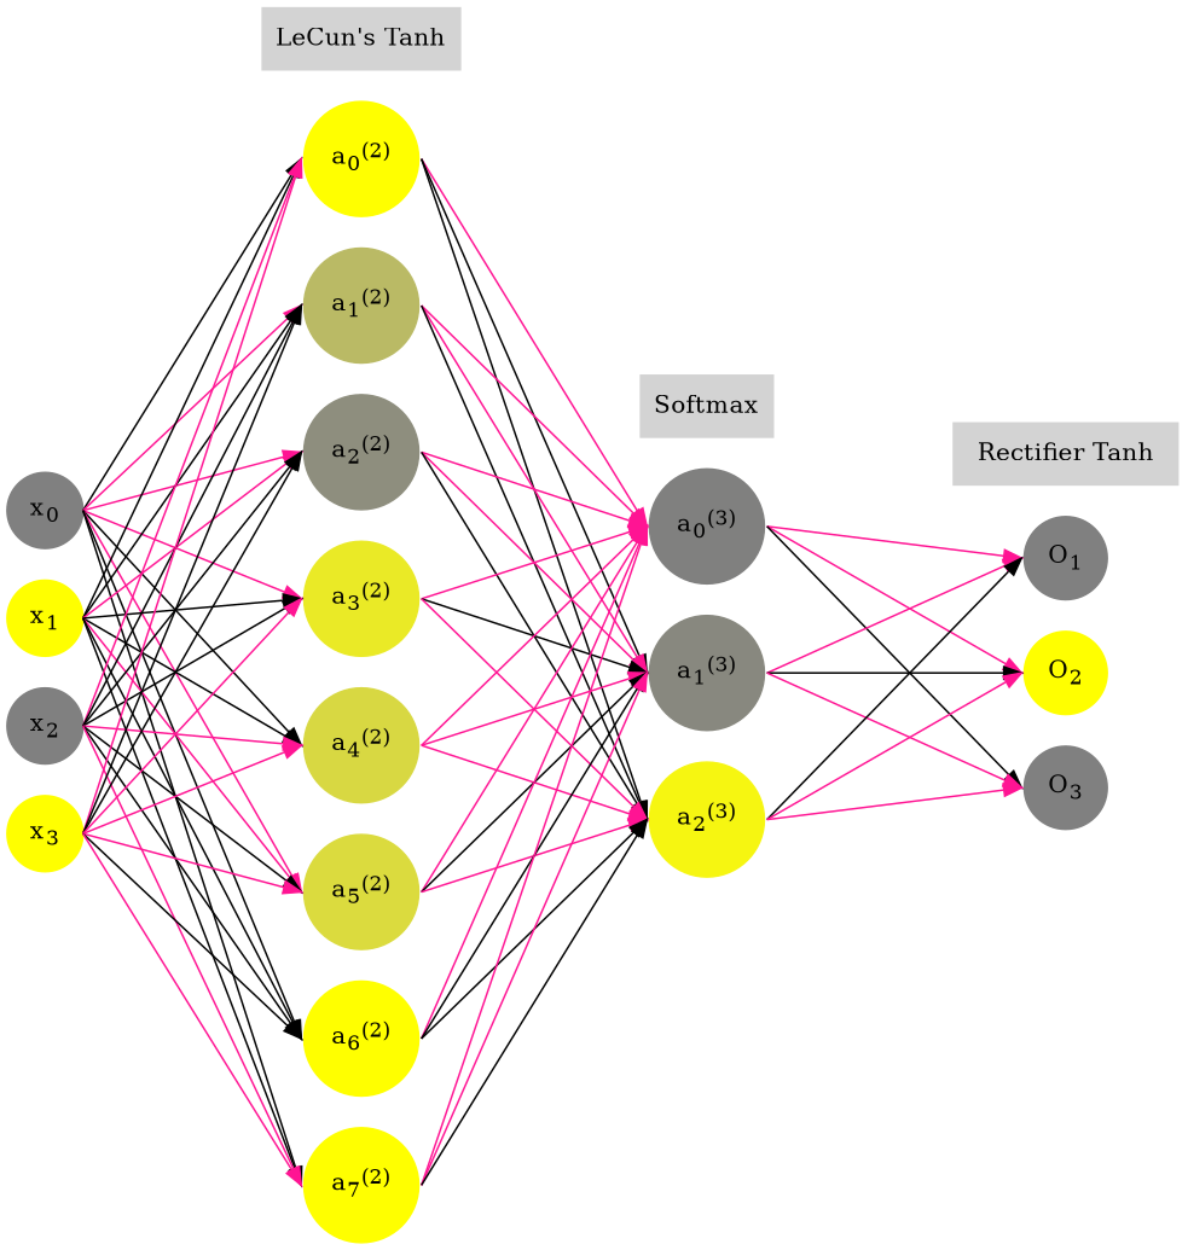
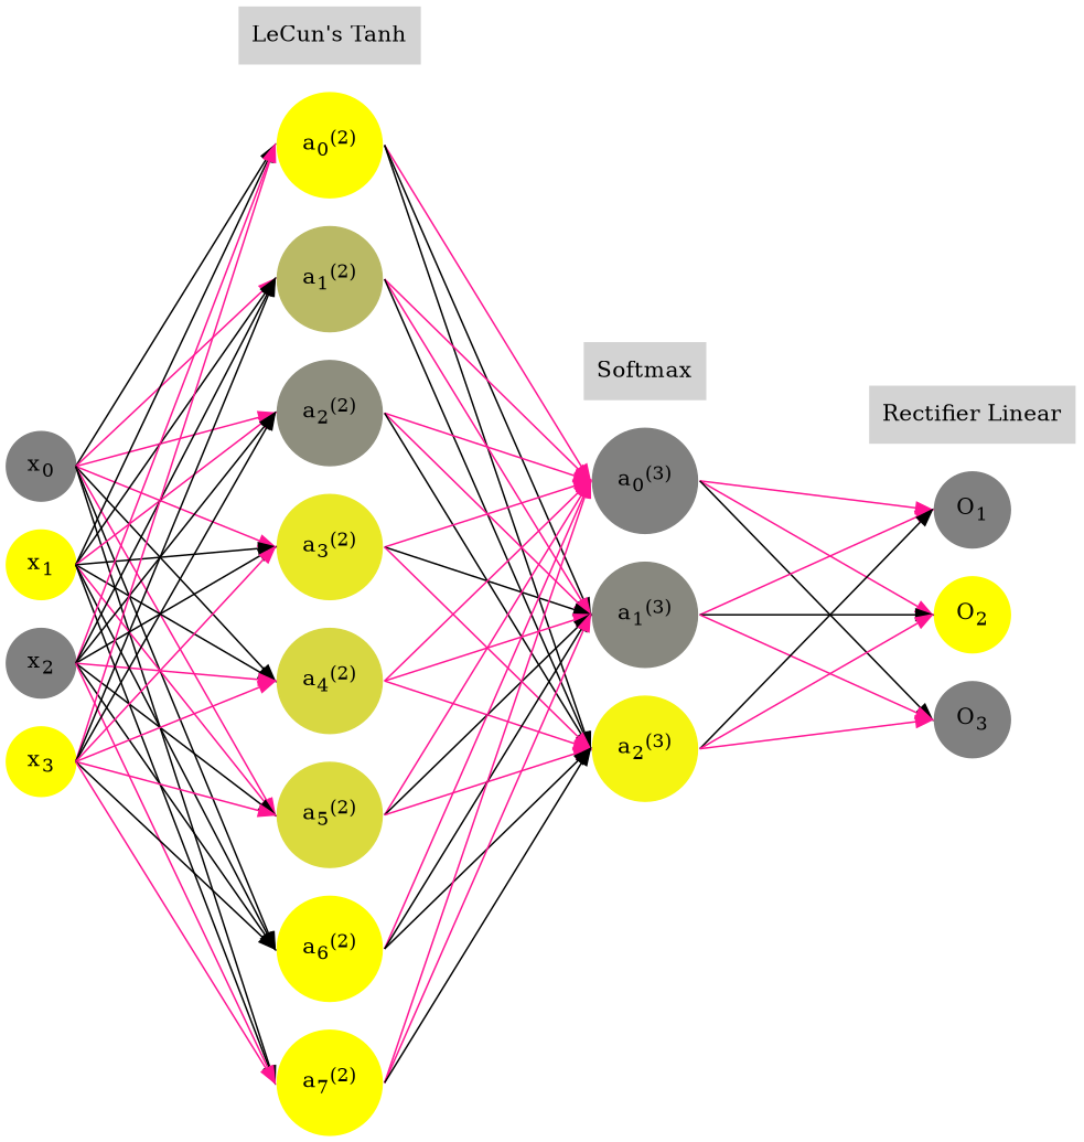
  digraph {
    rankdir=LR
    ranksep=1.4
    splines=false
    node [color="0.1667, 0.0, 0.5" fillcolor="0.1667, 0.0, 0.5" shape=circle style=filled]
    edge [headport=w style=solid tailport=e color=deeppink]
    n1 [label=<x<sub>0</sub>>]
    n2 [color="0.1667, 1.0, 1.0" fillcolor="0.1667, 1.0, 1.0" label=<x<sub>1</sub>>]
    n3 [label=<x<sub>2</sub>>]
    n4 [color="0.1667, 1.0, 1.0" fillcolor="0.1667, 1.0, 1.0" label=<x<sub>3</sub>>]
    n5 [color="0.1667, 1.703946, 1.351973" fillcolor="0.1667, 1.703946, 1.351973" label=<a<sub>0</sub><sup>(2)</sup>>]
    n6 [color="0.1667, 0.458793, 0.729397" fillcolor="0.1667, 0.458793, 0.729397" label=<a<sub>1</sub><sup>(2)</sup>>]
    n7 [color="0.1667, 0.111978, 0.555989" fillcolor="0.1667, 0.111978, 0.555989" label=<a<sub>2</sub><sup>(2)</sup>>]
    n8 [color="0.1667, 0.834191, 0.917096" fillcolor="0.1667, 0.834191, 0.917096" label=<a<sub>3</sub><sup>(2)</sup>>]
    n9 [color="0.1667, 0.691508, 0.845754" fillcolor="0.1667, 0.691508, 0.845754" label=<a<sub>4</sub><sup>(2)</sup>>]
    n10 [color="0.1667, 0.712886, 0.856443" fillcolor="0.1667, 0.712886, 0.856443" label=<a<sub>5</sub><sup>(2)</sup>>]
    n11 [color="0.1667, 1.641534, 1.320767" fillcolor="0.1667, 1.641534, 1.320767" label=<a<sub>6</sub><sup>(2)</sup>>]
    n12 [color="0.1667, 1.187877, 1.093938" fillcolor="0.1667, 1.187877, 1.093938" label=<a<sub>7</sub><sup>(2)</sup>>]
    n13 [color="0.1667, 0.000526, 0.500263" fillcolor="0.1667, 0.000526, 0.500263" label=<a<sub>0</sub><sup>(3)</sup>>]
    n14 [color="0.1667, 0.069781, 0.534891" fillcolor="0.1667, 0.069781, 0.534891" label=<a<sub>1</sub><sup>(3)</sup>>]
    n15 [color="0.1667, 0.929693, 0.964846" fillcolor="0.1667, 0.929693, 0.964846" label=<a<sub>2</sub><sup>(3)</sup>>]
    n16 [label=<O<sub>1</sub>>]
    n17 [color="0.1667, 1.0, 1.0" fillcolor="0.1667, 1.0, 1.0" label=<O<sub>2</sub>>]
    n18 [label=<O<sub>3</sub>>]
    n19 [label="LeCun's Tanh" shape=plaintext fillcolor=lightgrey color=purple]
    n20 [label=Softmax shape=plaintext fillcolor=lightgrey color=gray40]
-   n21 [label="Rectifier Tanh" shape=plaintext fillcolor=lightgrey color=purple]
+   n21 [label="Rectifier Linear" shape=plaintext fillcolor=lightgrey color=purple]
    subgraph sub_1 {
      n1
    }
    subgraph sub_2 {
      n2
    }
    subgraph sub_3 {
      n3
    }
    subgraph sub_4 {
      n4
    }
    subgraph sub_5 {
      n5
    }
    subgraph sub_6 {
      n6
    }
    subgraph sub_7 {
      n7
    }
    subgraph sub_8 {
      n8
    }
    subgraph sub_9 {
      n9
    }
    subgraph sub_10 {
      n10
    }
    subgraph sub_11 {
      n11
    }
    subgraph sub_12 {
      n12
    }
    subgraph sub_13 {
      n13
    }
    subgraph sub_14 {
      n14
    }
    subgraph sub_15 {
      n15
    }
    subgraph sub_16 {
      n16
    }
    subgraph sub_17 {
      n17
    }
    subgraph sub_18 {
      n18
    }
    subgraph sub_19 {
      rank=same
      n1
      n2
      n3
      n4
    }
    subgraph sub_20 {
      rank=same
      n5
      n6
      n7
      n8
      n9
      n10
      n11
      n12
    }
    subgraph sub_21 {
      rank=same
      n13
      n14
      n15
    }
    subgraph sub_22 {
      rank=same
      n16
      n17
      n18
    }
    subgraph sub_23 {
      rank=same
      n5
      n19
    }
    subgraph sub_24 {
      rank=same
      n13
      n20
    }
    subgraph sub_25 {
      rank=same
      n16
      n21
    }
    n1 -> n2 [style=invis color=""]
    n1 -> n5 [color=black]
    n1 -> n6
    n1 -> n7
    n1 -> n8
    n1 -> n9 [color=black]
    n1 -> n10
    n1 -> n11 [color=black]
    n1 -> n12 [color=black]
    n2 -> n3 [style=invis color=""]
    n2 -> n5 [color=black]
    n2 -> n6 [color=black]
    n2 -> n7
    n2 -> n8 [color=black]
    n2 -> n9 [color=black]
    n2 -> n10
    n2 -> n11 [color=black]
    n2 -> n12 [color=black]
    n3 -> n4 [style=invis color=""]
    n3 -> n5
    n3 -> n6 [color=black]
    n3 -> n7 [color=black]
    n3 -> n8 [color=black]
    n3 -> n9
    n3 -> n10 [color=black]
    n3 -> n11 [color=black]
    n3 -> n12
    n4 -> n5
    n4 -> n6 [color=black]
    n4 -> n7 [color=black]
    n4 -> n8
    n4 -> n9
    n4 -> n10
    n4 -> n11 [color=black]
    n4 -> n12
    n5 -> n6 [style=invis color=""]
    n5 -> n13
    n5 -> n14 [color=black]
    n5 -> n15 [color=black]
    n6 -> n7 [style=invis color=""]
    n6 -> n13
    n6 -> n14
    n6 -> n15 [color=black]
    n7 -> n8 [style=invis color=""]
    n7 -> n13
    n7 -> n14
    n7 -> n15 [color=black]
    n8 -> n9 [style=invis color=""]
    n8 -> n13
    n8 -> n14 [color=black]
    n8 -> n15
    n9 -> n10 [style=invis color=""]
    n9 -> n13
    n9 -> n14
    n9 -> n15
    n10 -> n11 [style=invis color=""]
    n10 -> n13
    n10 -> n14 [color=black]
    n10 -> n15
    n11 -> n12 [style=invis color=""]
    n11 -> n13
    n11 -> n14 [color=black]
    n11 -> n15 [color=black]
    n12 -> n13
    n12 -> n14
    n12 -> n15 [color=black]
    n13 -> n14 [style=invis color=""]
    n13 -> n16
    n13 -> n17
    n13 -> n18 [color=black]
    n14 -> n15 [style=invis color=""]
    n14 -> n16
    n14 -> n17 [color=black]
    n14 -> n18
    n15 -> n16 [color=black]
    n15 -> n17
    n15 -> n18
    n16 -> n17 [style=invis color=""]
    n17 -> n18 [style=invis color=""]
    n19 -> n5 [style=invis color=""]
    n20 -> n13 [style=invis color=""]
    n21 -> n16 [style=invis color=""]
  }
